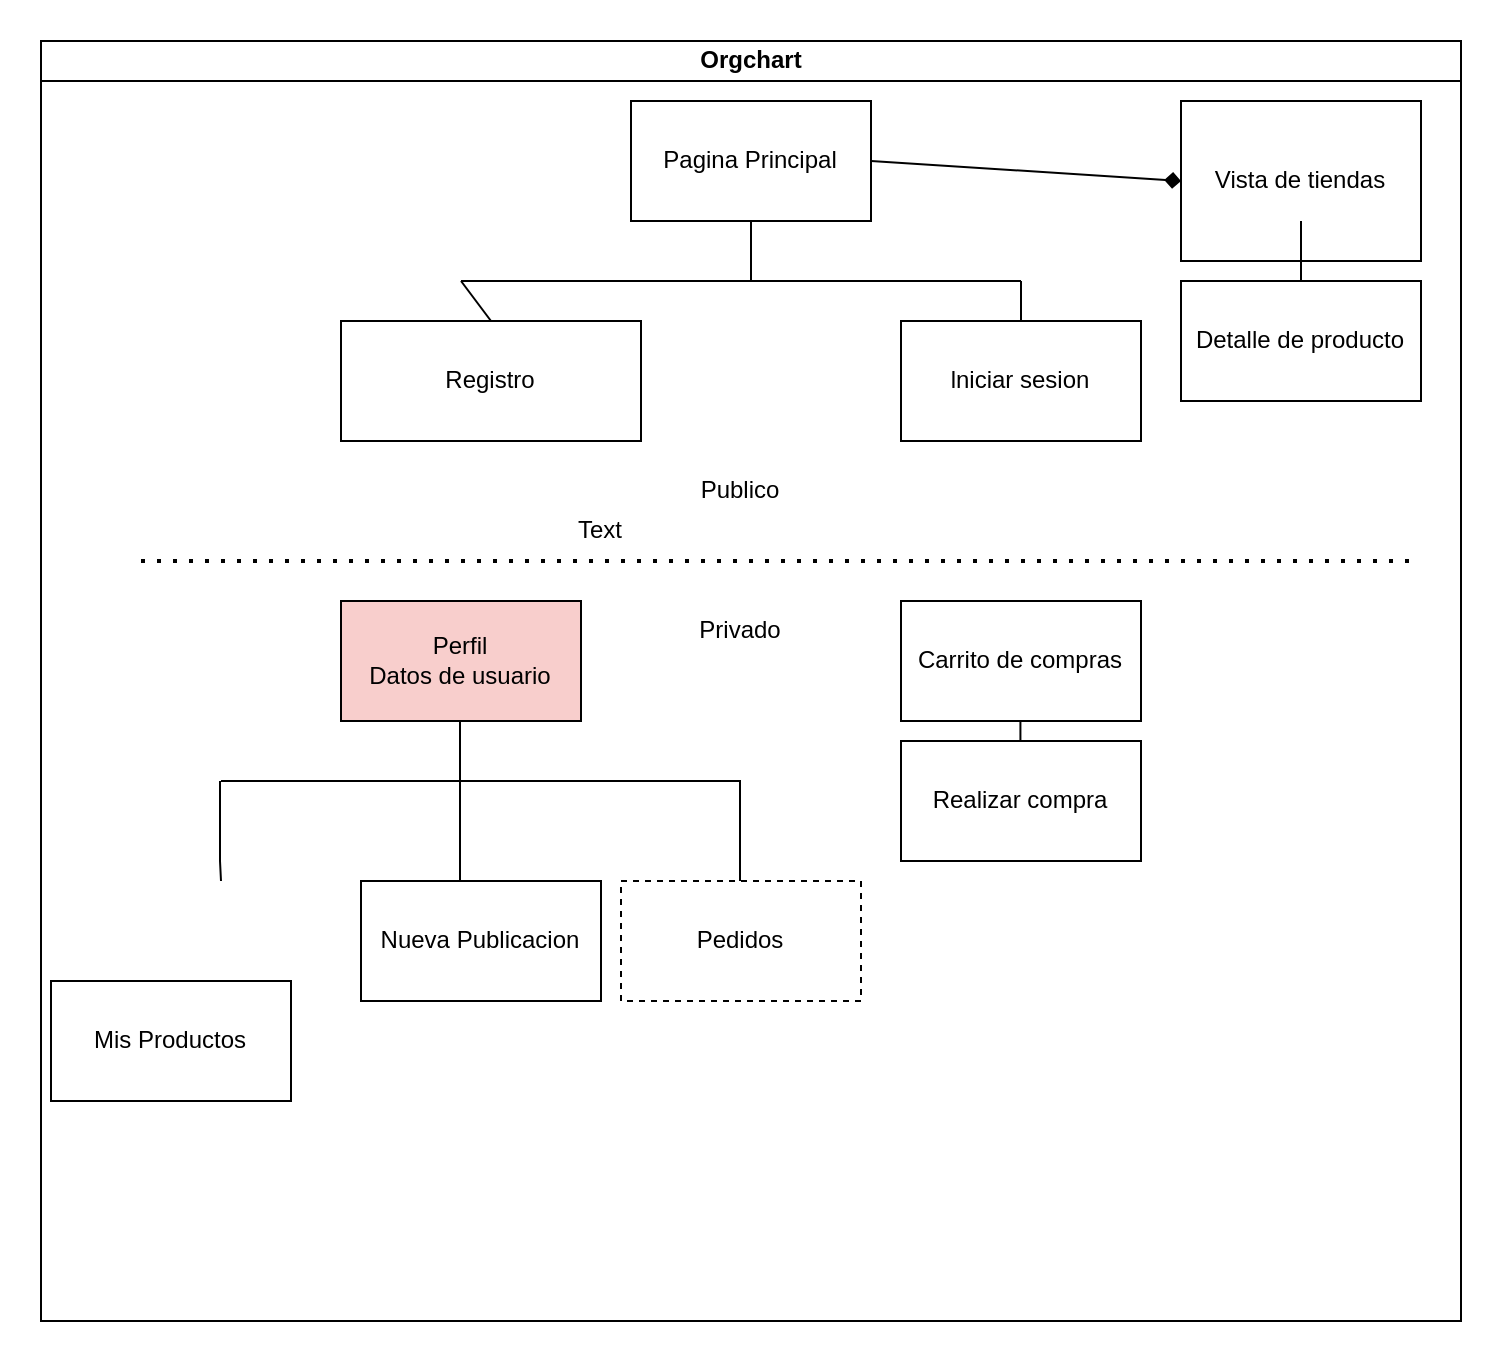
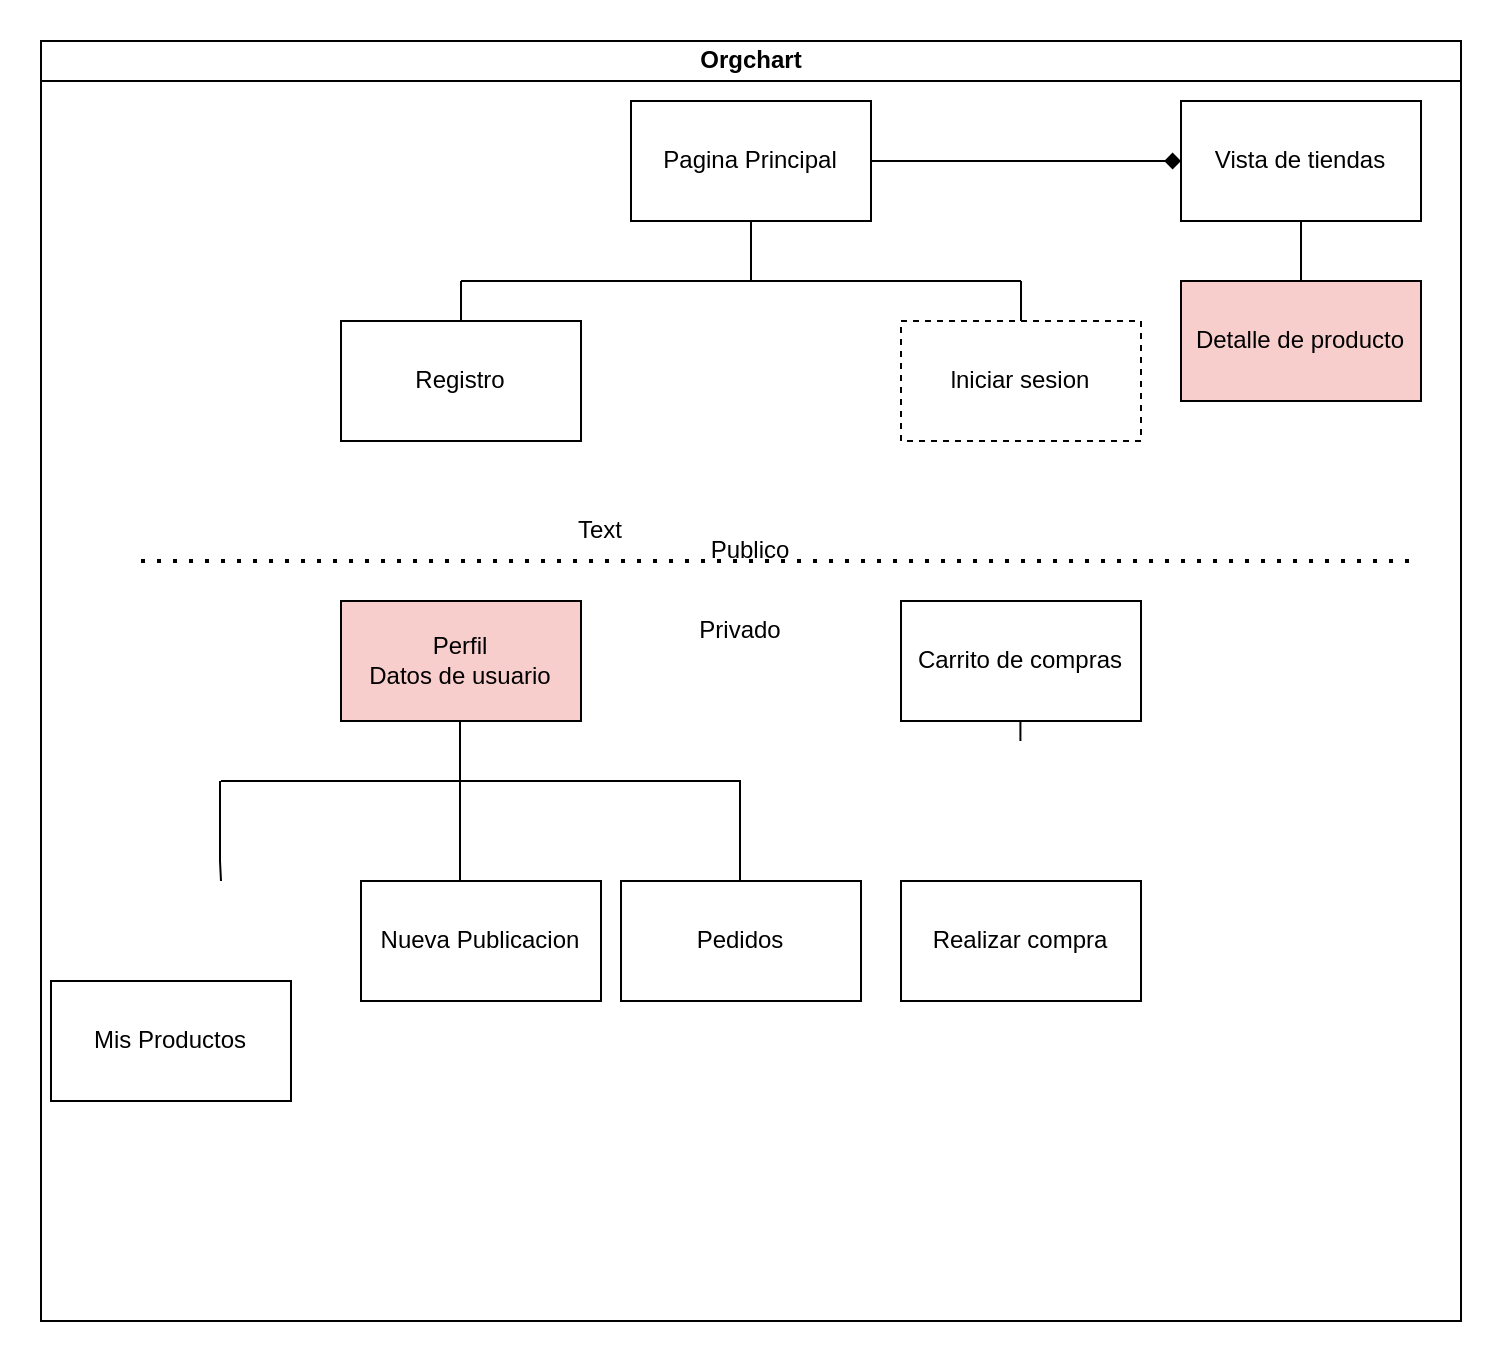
  <mxCell id="0" />
  <mxCell id="1" parent="0" />
  <mxCell id="2" value="Orgchart" style="swimlane;html=1;startSize=20;horizontal=1;containerType=tree;glass=0;" parent="1" vertex="1"><mxGeometry x="20" y="20" width="710" height="640" as="geometry" /></mxCell>
  <mxCell id="3" value="Pagina Principal" style="rounded=0;whiteSpace=wrap;html=1;" vertex="1" parent="2"><mxGeometry x="295" y="30" width="120" height="60" as="geometry" /></mxCell>
- <mxCell id="4" value="Registro" style="rounded=0;whiteSpace=wrap;html=1;" vertex="1" parent="2"><mxGeometry x="150" y="140" width="150" height="60" as="geometry" /></mxCell>
- <mxCell id="5" value="lniciar sesion" style="rounded=0;whiteSpace=wrap;html=1;" vertex="1" parent="2"><mxGeometry x="430" y="140" width="120" height="60" as="geometry" /></mxCell>
+ <mxCell id="4" value="Registro" style="rounded=0;whiteSpace=wrap;html=1;" vertex="1" parent="2"><mxGeometry x="150" y="140" width="120" height="60" as="geometry" /></mxCell>
+ <mxCell id="5" value="lniciar sesion" style="rounded=0;whiteSpace=wrap;html=1;dashed=1;" vertex="1" parent="2"><mxGeometry x="430" y="140" width="120" height="60" as="geometry" /></mxCell>
  <mxCell id="6" value="" style="endArrow=none;html=1;rounded=0;" edge="1" parent="2"><mxGeometry width="50" height="50" relative="1" as="geometry"><mxPoint x="210" y="120" as="sourcePoint" /><mxPoint x="490" y="120" as="targetPoint" /></mxGeometry></mxCell>
  <mxCell id="7" value="" style="endArrow=none;html=1;rounded=0;exitX=0.5;exitY=0;exitDx=0;exitDy=0;" edge="1" parent="2" source="4"><mxGeometry width="50" height="50" relative="1" as="geometry"><mxPoint x="185" y="130" as="sourcePoint" /><mxPoint x="210" y="120" as="targetPoint" /></mxGeometry></mxCell>
  <mxCell id="8" value="" style="endArrow=none;html=1;rounded=0;exitX=0.5;exitY=0;exitDx=0;exitDy=0;" edge="1" parent="2" source="5"><mxGeometry width="50" height="50" relative="1" as="geometry"><mxPoint x="365" y="180" as="sourcePoint" /><mxPoint x="490" y="120" as="targetPoint" /></mxGeometry></mxCell>
  <mxCell id="9" value="Mis Productos" style="rounded=0;whiteSpace=wrap;html=1;" vertex="1" parent="2"><mxGeometry x="5" y="470" width="120" height="60" as="geometry" /></mxCell>
  <mxCell id="10" value="Perfil&lt;br&gt;Datos de usuario" style="rounded=0;whiteSpace=wrap;html=1;fillColor=#f8cecc;" vertex="1" parent="2"><mxGeometry x="150" y="280" width="120" height="60" as="geometry" /></mxCell>
- <mxCell id="11" value="Realizar compra" style="rounded=0;whiteSpace=wrap;html=1;" vertex="1" parent="2"><mxGeometry x="430" y="350" width="120" height="60" as="geometry" /></mxCell>
+ <mxCell id="11" value="Realizar compra" style="rounded=0;whiteSpace=wrap;html=1;" vertex="1" parent="2"><mxGeometry x="430" y="420" width="120" height="60" as="geometry" /></mxCell>
  <mxCell id="12" value="Carrito de compras" style="rounded=0;whiteSpace=wrap;html=1;" vertex="1" parent="2"><mxGeometry x="430" y="280" width="120" height="60" as="geometry" /></mxCell>
- <mxCell id="13" value="Vista de tiendas" style="rounded=0;whiteSpace=wrap;html=1;" vertex="1" parent="2"><mxGeometry x="570" y="30" width="120" height="80" as="geometry" /></mxCell>
+ <mxCell id="13" value="Vista de tiendas" style="rounded=0;whiteSpace=wrap;html=1;" vertex="1" parent="2"><mxGeometry x="570" y="30" width="120" height="60" as="geometry" /></mxCell>
  <mxCell id="14" value="" style="endArrow=none;html=1;rounded=0;" edge="1" parent="2"><mxGeometry width="50" height="50" relative="1" as="geometry"><mxPoint x="209.5" y="370" as="sourcePoint" /><mxPoint x="209.5" y="340" as="targetPoint" /><Array as="points"><mxPoint x="209.5" y="340" /></Array></mxGeometry></mxCell>
- <mxCell id="15" value="Detalle de producto" style="rounded=0;whiteSpace=wrap;html=1;" vertex="1" parent="2"><mxGeometry x="570" y="120" width="120" height="60" as="geometry" /></mxCell>
+ <mxCell id="15" value="Detalle de producto" style="rounded=0;whiteSpace=wrap;html=1;fillColor=#f8cecc;" vertex="1" parent="2"><mxGeometry x="570" y="120" width="120" height="60" as="geometry" /></mxCell>
  <mxCell id="16" value="" style="endArrow=diamond;html=1;rounded=0;entryX=0;entryY=0.5;entryDx=0;entryDy=0;exitX=1;exitY=0.5;exitDx=0;exitDy=0;" edge="1" parent="2" source="3" target="13"><mxGeometry width="50" height="50" relative="1" as="geometry"><mxPoint x="450" y="80" as="sourcePoint" /><mxPoint x="500" y="30" as="targetPoint" /></mxGeometry></mxCell>
  <mxCell id="17" value="" style="endArrow=none;html=1;rounded=0;" edge="1" parent="2"><mxGeometry width="50" height="50" relative="1" as="geometry"><mxPoint x="630" y="120" as="sourcePoint" /><mxPoint x="630" y="90" as="targetPoint" /></mxGeometry></mxCell>
  <mxCell id="18" value="Nueva Publicacion" style="rounded=0;whiteSpace=wrap;html=1;" vertex="1" parent="2"><mxGeometry x="160" y="420" width="120" height="60" as="geometry" /></mxCell>
- <mxCell id="19" value="Pedidos" style="rounded=0;whiteSpace=wrap;html=1;dashed=1;" vertex="1" parent="2"><mxGeometry x="290" y="420" width="120" height="60" as="geometry" /></mxCell>
+ <mxCell id="19" value="Pedidos" style="rounded=0;whiteSpace=wrap;html=1;" vertex="1" parent="2"><mxGeometry x="290" y="420" width="120" height="60" as="geometry" /></mxCell>
  <mxCell id="20" value="" style="endArrow=none;html=1;rounded=0;" edge="1" parent="2"><mxGeometry width="50" height="50" relative="1" as="geometry"><mxPoint x="90" y="370" as="sourcePoint" /><mxPoint x="350" y="370" as="targetPoint" /></mxGeometry></mxCell>
  <mxCell id="21" value="" style="endArrow=none;html=1;rounded=0;" edge="1" parent="2"><mxGeometry width="50" height="50" relative="1" as="geometry"><mxPoint x="89.5" y="410" as="sourcePoint" /><mxPoint x="89.5" y="370" as="targetPoint" /><Array as="points"><mxPoint x="90" y="420" /><mxPoint x="89.5" y="410" /></Array></mxGeometry></mxCell>
  <mxCell id="22" value="" style="endArrow=none;html=1;rounded=0;" edge="1" parent="2"><mxGeometry width="50" height="50" relative="1" as="geometry"><mxPoint x="209.5" y="420" as="sourcePoint" /><mxPoint x="209.5" y="370" as="targetPoint" /></mxGeometry></mxCell>
  <mxCell id="23" value="" style="endArrow=none;html=1;rounded=0;" edge="1" parent="2"><mxGeometry width="50" height="50" relative="1" as="geometry"><mxPoint x="349.5" y="420" as="sourcePoint" /><mxPoint x="349.5" y="370" as="targetPoint" /></mxGeometry></mxCell>
  <mxCell id="24" value="" style="endArrow=none;html=1;rounded=0;" edge="1" parent="2"><mxGeometry width="50" height="50" relative="1" as="geometry"><mxPoint x="489.71" y="350" as="sourcePoint" /><mxPoint x="490" y="340" as="targetPoint" /><Array as="points"><mxPoint x="489.71" y="340" /></Array></mxGeometry></mxCell>
- <mxCell id="25" value="Publico" style="text;html=1;align=center;verticalAlign=middle;whiteSpace=wrap;rounded=0;" vertex="1" parent="2"><mxGeometry x="320" y="210" width="60" height="30" as="geometry" /></mxCell>
+ <mxCell id="25" value="Publico" style="text;html=1;align=center;verticalAlign=middle;whiteSpace=wrap;rounded=0;" vertex="1" parent="2"><mxGeometry x="325" y="240" width="60" height="30" as="geometry" /></mxCell>
  <mxCell id="26" value="Privado" style="text;html=1;align=center;verticalAlign=middle;whiteSpace=wrap;rounded=0;" vertex="1" parent="2"><mxGeometry x="320" y="280" width="60" height="30" as="geometry" /></mxCell>
  <mxCell id="27" value="" style="endArrow=none;html=1;rounded=0;entryX=0.5;entryY=1;entryDx=0;entryDy=0;" edge="1" parent="1" target="3"><mxGeometry width="50" height="50" relative="1" as="geometry"><mxPoint x="375" y="140" as="sourcePoint" /><mxPoint x="440" y="260" as="targetPoint" /></mxGeometry></mxCell>
  <mxCell id="28" value="" style="endArrow=none;dashed=1;html=1;dashPattern=1 3;strokeWidth=2;rounded=0;" edge="1" parent="1"><mxGeometry width="50" height="50" relative="1" as="geometry"><mxPoint x="70" y="280" as="sourcePoint" /><mxPoint x="710" y="280" as="targetPoint" /></mxGeometry></mxCell>
  <mxCell id="29" value="Text" style="text;html=1;align=center;verticalAlign=middle;whiteSpace=wrap;rounded=0;" vertex="1" parent="1"><mxGeometry x="270" y="250" width="60" height="30" as="geometry" /></mxCell>
